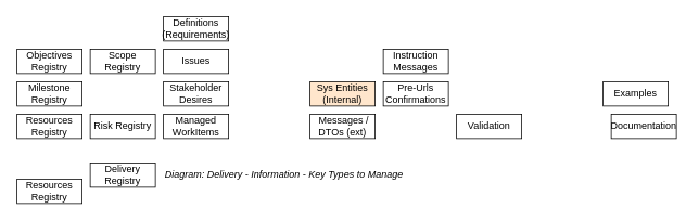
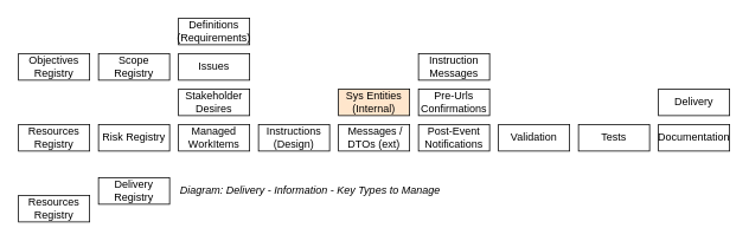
  <mxCell id="0" />
  <mxCell id="1" parent="0" />
  <mxCell id="2" value="Sys Entities (Internal)" style="rounded=0;whiteSpace=wrap;html=1;fillColor=#ffe6cc;" parent="1" vertex="1"><mxGeometry x="380" y="100" width="80" height="30" as="geometry" /></mxCell>
  <mxCell id="3" value="&amp;nbsp;Messages /&lt;br&gt;DTOs (ext)&lt;br&gt;" style="rounded=0;whiteSpace=wrap;html=1;" parent="1" vertex="1"><mxGeometry x="380" y="140" width="80" height="30" as="geometry" /></mxCell>
  <mxCell id="4" value="Validation" style="rounded=0;whiteSpace=wrap;html=1;" parent="1" vertex="1"><mxGeometry x="560" y="140" width="80" height="30" as="geometry" /></mxCell>
- <mxCell id="5" value="Documentation" style="rounded=0;whiteSpace=wrap;html=1;" parent="1" vertex="1"><mxGeometry x="750" y="140" width="80" height="30" as="geometry" /></mxCell>
+ <mxCell id="5" value="Documentation" style="rounded=0;whiteSpace=wrap;html=1;" parent="1" vertex="1"><mxGeometry x="740" y="140" width="80" height="30" as="geometry" /></mxCell>
  <mxCell id="6" value="&lt;font style=&quot;font-size: 12px&quot;&gt;Diagram: Delivery - Information - Key Types to Manage&lt;/font&gt;" style="text;html=1;fontSize=24;fontStyle=2;verticalAlign=middle;align=left;shadow=0;glass=0;comic=0;opacity=30;" parent="1" vertex="1"><mxGeometry x="200" y="200" width="520" height="20" as="geometry" /></mxCell>
+ <mxCell id="7" value="Instructions&lt;br&gt;(Design)" style="rounded=0;whiteSpace=wrap;html=1;" parent="1" vertex="1"><mxGeometry x="290" y="140" width="80" height="30" as="geometry" /></mxCell>
  <mxCell id="8" value="Definitions (Requirements)" style="rounded=0;whiteSpace=wrap;html=1;" parent="1" vertex="1"><mxGeometry x="200" y="20" width="80" height="30" as="geometry" /></mxCell>
  <mxCell id="9" value="Stakeholder&lt;br&gt;Desires" style="rounded=0;whiteSpace=wrap;html=1;" parent="1" vertex="1"><mxGeometry x="200" y="100" width="80" height="30" as="geometry" /></mxCell>
  <mxCell id="10" value="Managed WorkItems" style="rounded=0;whiteSpace=wrap;html=1;" parent="1" vertex="1"><mxGeometry x="200" y="140" width="80" height="30" as="geometry" /></mxCell>
+ <mxCell id="11" value="Post-Event Notifications" style="rounded=0;whiteSpace=wrap;html=1;" parent="1" vertex="1"><mxGeometry x="470" y="140" width="80" height="30" as="geometry" /></mxCell>
  <mxCell id="12" value="Pre-Urls Confirmations" style="rounded=0;whiteSpace=wrap;html=1;" parent="1" vertex="1"><mxGeometry x="470" y="100" width="80" height="30" as="geometry" /></mxCell>
- <mxCell id="13" value="Examples" style="rounded=0;whiteSpace=wrap;html=1;" parent="1" vertex="1"><mxGeometry x="740" y="100" width="80" height="30" as="geometry" /></mxCell>
+ <mxCell id="13" value="Delivery" style="rounded=0;whiteSpace=wrap;html=1;" parent="1" vertex="1"><mxGeometry x="740" y="100" width="80" height="30" as="geometry" /></mxCell>
+ <mxCell id="14" value="Tests" style="rounded=0;whiteSpace=wrap;html=1;" parent="1" vertex="1"><mxGeometry x="650" y="140" width="80" height="30" as="geometry" /></mxCell>
  <mxCell id="15" value="Instruction Messages" style="rounded=0;whiteSpace=wrap;html=1;" vertex="1" parent="1"><mxGeometry x="470" y="60" width="80" height="30" as="geometry" /></mxCell>
  <mxCell id="16" value="Objectives&lt;br&gt;Registry" style="rounded=0;whiteSpace=wrap;html=1;" vertex="1" parent="1"><mxGeometry x="20" y="60" width="80" height="30" as="geometry" /></mxCell>
  <mxCell id="17" value="Scope Registry" style="rounded=0;whiteSpace=wrap;html=1;" vertex="1" parent="1"><mxGeometry x="110" y="60" width="80" height="30" as="geometry" /></mxCell>
  <mxCell id="18" value="Issues" style="rounded=0;whiteSpace=wrap;html=1;" vertex="1" parent="1"><mxGeometry x="200" y="60" width="80" height="30" as="geometry" /></mxCell>
- <mxCell id="19" value="Milestone Registry" style="rounded=0;whiteSpace=wrap;html=1;" vertex="1" parent="1"><mxGeometry x="20" y="100" width="80" height="30" as="geometry" /></mxCell>
  <mxCell id="20" value="Resources Registry" style="rounded=0;whiteSpace=wrap;html=1;" vertex="1" parent="1"><mxGeometry x="20" y="140" width="80" height="30" as="geometry" /></mxCell>
  <mxCell id="21" value="Resources Registry" style="rounded=0;whiteSpace=wrap;html=1;" vertex="1" parent="1"><mxGeometry x="20" y="220" width="80" height="30" as="geometry" /></mxCell>
  <mxCell id="22" value="Delivery Registry" style="rounded=0;whiteSpace=wrap;html=1;" vertex="1" parent="1"><mxGeometry x="110" y="200" width="80" height="30" as="geometry" /></mxCell>
  <mxCell id="23" value="Risk Registry" style="rounded=0;whiteSpace=wrap;html=1;" vertex="1" parent="1"><mxGeometry x="110" y="140" width="80" height="30" as="geometry" /></mxCell>
